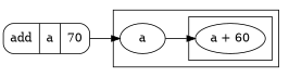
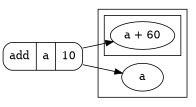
  digraph {
    compound=true
    rankdir=LR
    n1 [label="a + 60"]
    a
-   n3 [label="{add | a | 70}" shape=Mrecord]
+   n3 [label="{add | a | 10}" shape=Mrecord]
    subgraph cluster_1 {
      a
      subgraph cluster_2 {
        n1
      }
    }
-   a -> n1
+   n3 -> n1
    n3 -> a
  }
